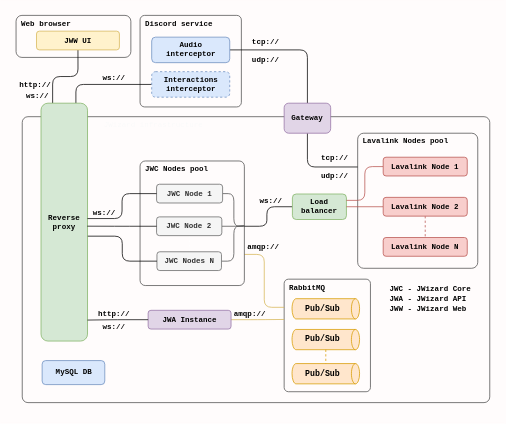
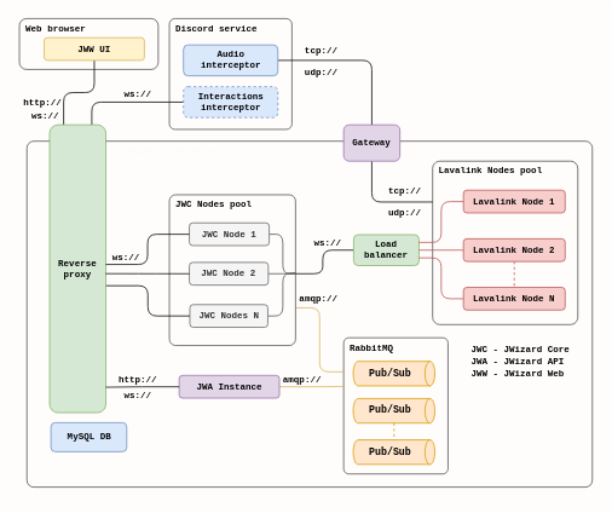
  <mxCell id="0" />
  <mxCell id="1" parent="0" />
  <mxCell id="2" value="&lt;font style=&quot;font-size: 10px;&quot;&gt;Web browser&lt;/font&gt;" style="rounded=1;whiteSpace=wrap;html=1;fillColor=none;strokeColor=#4F4F4F;arcSize=14;align=left;verticalAlign=top;fontColor=#030303;spacing=0;spacingLeft=7;spacingRight=0;spacingTop=-1;fontFamily=Courier New;fontStyle=1" vertex="1" parent="1"><mxGeometry x="20.75" y="20" width="153" height="56" as="geometry" /></mxCell>
  <mxCell id="3" value="&lt;font style=&quot;font-size: 10px;&quot;&gt;&amp;nbsp; &amp;nbsp; &amp;nbsp; &amp;nbsp; &amp;nbsp; &amp;nbsp; &amp;nbsp; &amp;nbsp; &amp;nbsp;JWizard infrastructure&lt;/font&gt;" style="rounded=1;whiteSpace=wrap;html=1;fillColor=none;strokeColor=#4F4F4F;arcSize=2;align=left;verticalAlign=top;fontColor=#FAFAFA;spacing=0;spacingLeft=7;spacingRight=0;spacingTop=-1;fontFamily=Courier New;" vertex="1" parent="1"><mxGeometry x="29" y="155" width="623" height="381" as="geometry" /></mxCell>
  <mxCell id="4" value="&lt;font color=&quot;#000000&quot; style=&quot;font-size: 10px;&quot;&gt;&lt;b&gt;RabbitMQ&lt;/b&gt;&lt;/font&gt;" style="rounded=1;whiteSpace=wrap;html=1;fillColor=none;strokeColor=#4F4F4F;arcSize=5;align=left;verticalAlign=top;fontColor=#FAFAFA;spacing=0;spacingLeft=7;spacingRight=0;spacingTop=-1;fontFamily=Courier New;" vertex="1" parent="1"><mxGeometry x="378" y="371.5" width="115" height="150" as="geometry" /></mxCell>
  <mxCell id="5" style="edgeStyle=orthogonalEdgeStyle;shape=connector;rounded=1;orthogonalLoop=1;jettySize=auto;html=1;exitX=1;exitY=0.75;exitDx=0;exitDy=0;entryX=0;entryY=0.25;entryDx=0;entryDy=0;strokeColor=#d6b656;align=center;verticalAlign=middle;fontFamily=Helvetica;fontSize=11;fontColor=default;labelBackgroundColor=default;endArrow=none;endFill=0;fillColor=#fff2cc;" edge="1" parent="1" source="6" target="4"><mxGeometry relative="1" as="geometry" /></mxCell>
  <mxCell id="6" value="&lt;font style=&quot;font-size: 10px;&quot;&gt;JWC Nodes pool&lt;/font&gt;" style="rounded=1;whiteSpace=wrap;html=1;fillColor=none;strokeColor=#4F4F4F;arcSize=5;align=left;verticalAlign=top;fontColor=#050505;spacing=0;spacingLeft=7;spacingRight=0;spacingTop=-1;fontFamily=Courier New;fontStyle=1" vertex="1" parent="1"><mxGeometry x="186" y="214" width="139" height="166" as="geometry" /></mxCell>
  <mxCell id="7" value="&lt;font style=&quot;font-size: 10px;&quot;&gt;Discord service&lt;/font&gt;" style="rounded=1;whiteSpace=wrap;html=1;fillColor=none;strokeColor=#4F4F4F;arcSize=5;align=left;verticalAlign=top;fontColor=#050505;spacing=0;spacingLeft=7;spacingRight=0;spacingTop=-1;fontFamily=Courier New;fontStyle=1" vertex="1" parent="1"><mxGeometry x="186" y="20" width="135" height="122" as="geometry" /></mxCell>
  <mxCell id="8" style="edgeStyle=orthogonalEdgeStyle;shape=connector;rounded=1;orthogonalLoop=1;jettySize=auto;html=1;exitX=0.5;exitY=0;exitDx=0;exitDy=0;entryX=1;entryY=0.5;entryDx=0;entryDy=0;strokeColor=#000000;align=center;verticalAlign=middle;fontFamily=Helvetica;fontSize=11;fontColor=default;labelBackgroundColor=default;endArrow=none;endFill=0;" edge="1" parent="1" source="48" target="31"><mxGeometry relative="1" as="geometry" /></mxCell>
  <mxCell id="9" value="tcp://&lt;div style=&quot;font-size: 10px;&quot;&gt;&lt;br style=&quot;font-size: 10px;&quot;&gt;&lt;div style=&quot;font-size: 10px;&quot;&gt;udp://&lt;br style=&quot;font-size: 10px;&quot;&gt;&lt;/div&gt;&lt;/div&gt;" style="edgeLabel;html=1;align=center;verticalAlign=middle;resizable=0;points=[];rounded=1;fontFamily=Courier New;fontSize=10;fontColor=#000000;labelBackgroundColor=none;fontStyle=1" vertex="1" connectable="0" parent="8"><mxGeometry x="0.624" y="-2" relative="1" as="geometry"><mxPoint x="14" y="2" as="offset" /></mxGeometry></mxCell>
  <mxCell id="10" value="&lt;font style=&quot;font-size: 10px;&quot;&gt;Lavalink Nodes pool&lt;/font&gt;" style="rounded=1;whiteSpace=wrap;html=1;fillColor=none;strokeColor=#4F4F4F;arcSize=5;align=left;verticalAlign=top;fontColor=#030303;spacing=0;spacingLeft=7;spacingRight=0;spacingTop=-1;fontFamily=Courier New;fontStyle=1" vertex="1" parent="1"><mxGeometry x="476" y="177" width="160" height="180" as="geometry" /></mxCell>
  <mxCell id="11" style="edgeStyle=orthogonalEdgeStyle;shape=connector;rounded=1;orthogonalLoop=1;jettySize=auto;html=1;exitX=1;exitY=0.5;exitDx=0;exitDy=0;strokeColor=#4F4F4F;align=center;verticalAlign=middle;fontFamily=Helvetica;fontSize=11;fontColor=default;labelBackgroundColor=default;endArrow=none;endFill=0;" edge="1" parent="1" source="12"><mxGeometry relative="1" as="geometry"><mxPoint x="325" y="301" as="targetPoint" /><Array as="points"><mxPoint x="311" y="258" /><mxPoint x="311" y="301" /><mxPoint x="325" y="301" /></Array></mxGeometry></mxCell>
  <mxCell id="12" value="JWC Node 1" style="rounded=1;whiteSpace=wrap;html=1;fillColor=#f5f5f5;fillStyle=auto;fontFamily=Courier New;fontStyle=1;horizontal=1;fontColor=#333333;strokeColor=#666666;fontSize=10;" vertex="1" parent="1"><mxGeometry x="208" y="245" width="88" height="25" as="geometry" /></mxCell>
  <mxCell id="13" style="edgeStyle=orthogonalEdgeStyle;shape=connector;rounded=1;orthogonalLoop=1;jettySize=auto;html=1;exitX=0.5;exitY=1;exitDx=0;exitDy=0;entryX=0.5;entryY=0;entryDx=0;entryDy=0;strokeColor=#FFFFFF;align=center;verticalAlign=middle;fontFamily=Helvetica;fontSize=11;fontColor=default;labelBackgroundColor=default;endArrow=none;endFill=0;dashed=1;strokeWidth=1;" edge="1" parent="1" source="15" target="17"><mxGeometry relative="1" as="geometry" /></mxCell>
  <mxCell id="14" style="edgeStyle=orthogonalEdgeStyle;shape=connector;rounded=1;orthogonalLoop=1;jettySize=auto;html=1;exitX=1;exitY=0.5;exitDx=0;exitDy=0;strokeColor=#4F4F4F;align=center;verticalAlign=middle;fontFamily=Helvetica;fontSize=11;fontColor=default;labelBackgroundColor=default;endArrow=none;endFill=0;" edge="1" parent="1" source="15"><mxGeometry relative="1" as="geometry"><mxPoint x="324" y="301" as="targetPoint" /></mxGeometry></mxCell>
  <mxCell id="15" value="JWC Node 2" style="rounded=1;whiteSpace=wrap;html=1;fillColor=#f5f5f5;fillStyle=auto;fontFamily=Courier New;fontStyle=1;horizontal=1;fontColor=#333333;strokeColor=#666666;fontSize=10;" vertex="1" parent="1"><mxGeometry x="208" y="288.5" width="87" height="25" as="geometry" /></mxCell>
  <mxCell id="16" style="edgeStyle=orthogonalEdgeStyle;shape=connector;rounded=1;orthogonalLoop=1;jettySize=auto;html=1;exitX=1;exitY=0.5;exitDx=0;exitDy=0;strokeColor=#4F4F4F;align=center;verticalAlign=middle;fontFamily=Helvetica;fontSize=11;fontColor=default;labelBackgroundColor=default;endArrow=none;endFill=0;entryX=0.999;entryY=0.518;entryDx=0;entryDy=0;entryPerimeter=0;" edge="1" parent="1" source="17" target="6"><mxGeometry relative="1" as="geometry"><mxPoint x="323" y="300" as="targetPoint" /><Array as="points"><mxPoint x="311" y="347" /><mxPoint x="311" y="301" /><mxPoint x="325" y="301" /></Array></mxGeometry></mxCell>
  <mxCell id="17" value="JWC Nodes N" style="rounded=1;whiteSpace=wrap;html=1;fillColor=#f5f5f5;fillStyle=auto;fontFamily=Courier New;fontStyle=1;horizontal=1;fontColor=#333333;strokeColor=#666666;fontSize=10;" vertex="1" parent="1"><mxGeometry x="208.5" y="335" width="86" height="25" as="geometry" /></mxCell>
  <mxCell id="18" style="edgeStyle=orthogonalEdgeStyle;shape=connector;rounded=1;orthogonalLoop=1;jettySize=auto;html=1;exitX=0.75;exitY=0;exitDx=0;exitDy=0;entryX=0;entryY=0.5;entryDx=0;entryDy=0;strokeColor=#000000;align=center;verticalAlign=middle;fontFamily=Helvetica;fontSize=11;fontColor=default;labelBackgroundColor=default;endArrow=none;endFill=0;" edge="1" parent="1" source="20" target="32"><mxGeometry relative="1" as="geometry" /></mxCell>
  <mxCell id="19" style="edgeStyle=orthogonalEdgeStyle;shape=connector;rounded=1;orthogonalLoop=1;jettySize=auto;html=1;exitX=0.25;exitY=0;exitDx=0;exitDy=0;entryX=0.5;entryY=1;entryDx=0;entryDy=0;strokeColor=#000000;align=center;verticalAlign=middle;fontFamily=Helvetica;fontSize=11;fontColor=default;labelBackgroundColor=default;endArrow=none;endFill=0;" edge="1" parent="1" source="20" target="50"><mxGeometry relative="1" as="geometry" /></mxCell>
  <mxCell id="20" value="&lt;div style=&quot;font-size: 10px;&quot;&gt;&lt;font style=&quot;font-size: 10px;&quot;&gt;&lt;span style=&quot;font-size: 10px;&quot;&gt;Reverse&lt;br style=&quot;font-size: 10px;&quot;&gt;&lt;/span&gt;&lt;/font&gt;&lt;font style=&quot;font-size: 10px;&quot;&gt;&lt;span style=&quot;font-size: 10px;&quot;&gt;proxy&lt;/span&gt;&lt;/font&gt;&lt;/div&gt;" style="rounded=1;whiteSpace=wrap;html=1;fontFamily=Courier New;fontStyle=1;fillColor=#d5e8d4;strokeColor=#82b366;textShadow=0;labelBorderColor=none;labelBackgroundColor=none;fontSize=10;" vertex="1" parent="1"><mxGeometry x="54" y="137" width="62" height="317" as="geometry" /></mxCell>
  <mxCell id="21" style="edgeStyle=orthogonalEdgeStyle;rounded=1;orthogonalLoop=1;jettySize=auto;html=1;exitX=0;exitY=0.5;exitDx=0;exitDy=0;fontColor=#F5F5F5;endArrow=none;endFill=0;startArrow=none;startFill=0;strokeColor=#000000;" edge="1" parent="1" source="23"><mxGeometry relative="1" as="geometry"><mxPoint x="325" y="301" as="targetPoint" /><Array as="points"><mxPoint x="355" y="275" /><mxPoint x="355" y="301" /><mxPoint x="325" y="301" /></Array></mxGeometry></mxCell>
  <mxCell id="22" value="ws://" style="edgeLabel;html=1;align=center;verticalAlign=middle;resizable=0;points=[];rounded=1;fontColor=#000000;labelBackgroundColor=none;fontFamily=Courier New;fontStyle=1;fontSize=10;" vertex="1" connectable="0" parent="21"><mxGeometry x="-0.537" y="-1" relative="1" as="geometry"><mxPoint x="-9" y="-7" as="offset" /></mxGeometry></mxCell>
  <mxCell id="23" value="Load&lt;div style=&quot;font-size: 10px;&quot;&gt;balancer&lt;/div&gt;" style="rounded=1;whiteSpace=wrap;html=1;fontFamily=Courier New;fontStyle=1;fillColor=#d5e8d4;strokeColor=#82b366;textShadow=0;labelBorderColor=none;labelBackgroundColor=none;fontSize=10;" vertex="1" parent="1"><mxGeometry x="389" y="258" width="72" height="34" as="geometry" /></mxCell>
  <mxCell id="24" style="edgeStyle=orthogonalEdgeStyle;shape=connector;rounded=1;orthogonalLoop=1;jettySize=auto;html=1;exitX=0;exitY=0.5;exitDx=0;exitDy=0;entryX=1;entryY=0.25;entryDx=0;entryDy=0;strokeColor=#b85450;align=center;verticalAlign=middle;fontFamily=Helvetica;fontSize=11;fontColor=default;labelBackgroundColor=default;endArrow=none;endFill=0;fillColor=#f8cecc;" edge="1" parent="1" source="25" target="23"><mxGeometry relative="1" as="geometry" /></mxCell>
  <mxCell id="25" value="Lavalink Node 1" style="rounded=1;whiteSpace=wrap;html=1;fillColor=#f8cecc;fillStyle=auto;fontFamily=Courier New;fontStyle=1;horizontal=1;strokeColor=#b85450;fontSize=10;" vertex="1" parent="1"><mxGeometry x="510" y="209" width="112" height="25" as="geometry" /></mxCell>
  <mxCell id="26" style="edgeStyle=orthogonalEdgeStyle;rounded=1;orthogonalLoop=1;jettySize=auto;html=1;exitX=0;exitY=0.5;exitDx=0;exitDy=0;entryX=1;entryY=0.5;entryDx=0;entryDy=0;strokeColor=#b85450;endArrow=none;endFill=0;fillColor=#f8cecc;" edge="1" parent="1" source="28" target="23"><mxGeometry relative="1" as="geometry" /></mxCell>
  <mxCell id="27" style="edgeStyle=orthogonalEdgeStyle;shape=connector;rounded=1;orthogonalLoop=1;jettySize=auto;html=1;exitX=0.5;exitY=1;exitDx=0;exitDy=0;entryX=0.5;entryY=0;entryDx=0;entryDy=0;strokeColor=#b85450;align=center;verticalAlign=middle;fontFamily=Helvetica;fontSize=11;fontColor=default;labelBackgroundColor=default;endArrow=none;endFill=0;dashed=1;fillColor=#f8cecc;" edge="1" parent="1" source="28" target="30"><mxGeometry relative="1" as="geometry" /></mxCell>
  <mxCell id="28" value="Lavalink Node 2" style="rounded=1;whiteSpace=wrap;html=1;fillColor=#f8cecc;fillStyle=auto;fontFamily=Courier New;fontStyle=1;horizontal=1;strokeColor=#b85450;fontSize=10;" vertex="1" parent="1"><mxGeometry x="510" y="262.5" width="112" height="25" as="geometry" /></mxCell>
+ <mxCell id="29" style="edgeStyle=orthogonalEdgeStyle;rounded=1;orthogonalLoop=1;jettySize=auto;html=1;exitX=0;exitY=0.5;exitDx=0;exitDy=0;entryX=1;entryY=0.75;entryDx=0;entryDy=0;strokeColor=#b85450;endArrow=none;endFill=0;fillColor=#f8cecc;" edge="1" parent="1" source="30" target="23"><mxGeometry relative="1" as="geometry" /></mxCell>
  <mxCell id="30" value="Lavalink Node N" style="rounded=1;whiteSpace=wrap;html=1;fillColor=#f8cecc;fillStyle=auto;fontFamily=Courier New;fontStyle=1;horizontal=1;strokeColor=#b85450;fontSize=10;" vertex="1" parent="1"><mxGeometry x="510" y="316" width="112" height="25" as="geometry" /></mxCell>
  <mxCell id="31" value="Audio interceptor" style="rounded=1;whiteSpace=wrap;html=1;fontFamily=Courier New;fontStyle=1;fillColor=#dae8fc;strokeColor=#6c8ebf;textShadow=0;labelBorderColor=none;labelBackgroundColor=none;fontSize=10;" vertex="1" parent="1"><mxGeometry x="201.5" y="49" width="104" height="34" as="geometry" /></mxCell>
  <mxCell id="32" value="Interactions interceptor" style="rounded=1;whiteSpace=wrap;html=1;fontFamily=Courier New;fontStyle=1;fillColor=#dae8fc;strokeColor=#6c8ebf;textShadow=0;labelBorderColor=none;labelBackgroundColor=none;fontSize=10;dashed=1;" vertex="1" parent="1"><mxGeometry x="201.5" y="95" width="104" height="34" as="geometry" /></mxCell>
  <mxCell id="33" value="ws://" style="edgeLabel;html=1;align=center;verticalAlign=middle;resizable=0;points=[];rounded=1;fontColor=#000000;labelBackgroundColor=none;fontFamily=Courier New;fontStyle=1;fontSize=10;" vertex="1" connectable="0" parent="1"><mxGeometry x="150.001" y="103" as="geometry" /></mxCell>
  <mxCell id="34" style="edgeStyle=orthogonalEdgeStyle;shape=connector;rounded=1;orthogonalLoop=1;jettySize=auto;html=1;exitX=1;exitY=0.5;exitDx=0;exitDy=0;entryX=-0.001;entryY=0.358;entryDx=0;entryDy=0;strokeColor=#d6b656;align=center;verticalAlign=middle;fontFamily=Helvetica;fontSize=11;fontColor=default;labelBackgroundColor=default;endArrow=none;endFill=0;entryPerimeter=0;fillColor=#fff2cc;" edge="1" parent="1" source="35" target="4"><mxGeometry relative="1" as="geometry" /></mxCell>
  <mxCell id="35" value="JWA Instance" style="rounded=1;whiteSpace=wrap;html=1;fillColor=#e1d5e7;fillStyle=auto;fontFamily=Courier New;fontStyle=1;horizontal=1;strokeColor=#9673a6;fontSize=10;" vertex="1" parent="1"><mxGeometry x="196.75" y="413" width="110.5" height="25" as="geometry" /></mxCell>
  <mxCell id="36" value="amqp://" style="edgeLabel;html=1;align=center;verticalAlign=middle;resizable=0;points=[];rounded=1;fontColor=#000000;labelBackgroundColor=none;fontFamily=Courier New;fontStyle=1;fontSize=10;" vertex="1" connectable="0" parent="1"><mxGeometry x="349.999" y="328.5" as="geometry" /></mxCell>
  <mxCell id="37" value="amqp://" style="edgeLabel;html=1;align=center;verticalAlign=middle;resizable=0;points=[];rounded=1;fontColor=#000000;labelBackgroundColor=none;fontFamily=Courier New;fontStyle=1;fontSize=10;" vertex="1" connectable="0" parent="1"><mxGeometry x="331.999" y="417" as="geometry" /></mxCell>
  <mxCell id="38" value="ws://" style="edgeLabel;html=1;align=center;verticalAlign=middle;resizable=0;points=[];rounded=1;fontColor=#000000;labelBackgroundColor=none;fontFamily=Courier New;fontStyle=1;fontSize=10;" vertex="1" connectable="0" parent="1"><mxGeometry x="137.001" y="282" as="geometry" /></mxCell>
  <mxCell id="39" value="http://" style="edgeLabel;html=1;align=center;verticalAlign=middle;resizable=0;points=[];rounded=1;fontColor=#030303;labelBackgroundColor=none;fontFamily=Courier New;fontStyle=1;fontSize=10;" vertex="1" connectable="0" parent="1"><mxGeometry x="150.001" y="417" as="geometry" /></mxCell>
  <mxCell id="40" value="ws://" style="edgeLabel;html=1;align=center;verticalAlign=middle;resizable=0;points=[];rounded=1;fontColor=#080808;labelBackgroundColor=none;fontFamily=Courier New;fontStyle=1;fontSize=10;" vertex="1" connectable="0" parent="1"><mxGeometry x="150.001" y="435" as="geometry" /></mxCell>
  <mxCell id="41" value="Pub/Sub" style="shape=cylinder3;whiteSpace=wrap;html=1;boundedLbl=1;backgroundOutline=1;size=5.429;rounded=1;fontFamily=Courier New;fontSize=11;labelBackgroundColor=none;rotation=90;horizontal=0;fillColor=#ffe6cc;strokeColor=#d79b00;fontStyle=1" vertex="1" parent="1"><mxGeometry x="420" y="366" width="27" height="90" as="geometry" /></mxCell>
  <mxCell id="42" value="Pub/Sub" style="shape=cylinder3;whiteSpace=wrap;html=1;boundedLbl=1;backgroundOutline=1;size=5.429;rounded=1;fontFamily=Courier New;fontSize=11;labelBackgroundColor=none;rotation=90;horizontal=0;fillColor=#ffe6cc;strokeColor=#d79b00;fontStyle=1" vertex="1" parent="1"><mxGeometry x="420" y="407" width="27" height="90" as="geometry" /></mxCell>
  <mxCell id="43" value="Pub/Sub" style="shape=cylinder3;whiteSpace=wrap;html=1;boundedLbl=1;backgroundOutline=1;size=5.429;rounded=1;fontFamily=Courier New;fontSize=11;labelBackgroundColor=none;rotation=90;horizontal=0;fillColor=#ffe6cc;strokeColor=#d79b00;fontStyle=1" vertex="1" parent="1"><mxGeometry x="420" y="452.5" width="27" height="90" as="geometry" /></mxCell>
  <mxCell id="44" style="edgeStyle=orthogonalEdgeStyle;shape=connector;rounded=1;orthogonalLoop=1;jettySize=auto;html=1;exitX=1;exitY=0.5;exitDx=0;exitDy=0;exitPerimeter=0;entryX=0;entryY=0.5;entryDx=0;entryDy=0;entryPerimeter=0;strokeColor=#d79b00;align=center;verticalAlign=middle;fontFamily=Helvetica;fontSize=11;fontColor=default;labelBackgroundColor=default;endArrow=none;endFill=0;dashed=1;fillColor=#ffe6cc;" edge="1" parent="1" source="42" target="43"><mxGeometry relative="1" as="geometry" /></mxCell>
  <mxCell id="45" value="http://" style="edgeLabel;html=1;align=center;verticalAlign=middle;resizable=0;points=[];rounded=1;fontColor=#000000;labelBackgroundColor=none;fontFamily=Courier New;fontStyle=1;fontSize=10;" vertex="1" connectable="0" parent="1"><mxGeometry x="45.001" y="112" as="geometry" /></mxCell>
  <mxCell id="46" value="ws://" style="edgeLabel;html=1;align=center;verticalAlign=middle;resizable=0;points=[];rounded=1;fontColor=#000000;labelBackgroundColor=none;fontFamily=Courier New;fontStyle=1;fontSize=10;" vertex="1" connectable="0" parent="1"><mxGeometry x="48.001" y="126" as="geometry" /></mxCell>
  <mxCell id="47" style="edgeStyle=orthogonalEdgeStyle;shape=connector;rounded=1;orthogonalLoop=1;jettySize=auto;html=1;exitX=0.5;exitY=1;exitDx=0;exitDy=0;entryX=0;entryY=0.25;entryDx=0;entryDy=0;strokeColor=#000000;align=center;verticalAlign=middle;fontFamily=Helvetica;fontSize=11;fontColor=default;labelBackgroundColor=default;endArrow=none;endFill=0;" edge="1" parent="1" source="48" target="10"><mxGeometry relative="1" as="geometry" /></mxCell>
  <mxCell id="48" value="&lt;div style=&quot;font-size: 10px;&quot;&gt;Gateway&lt;/div&gt;" style="rounded=1;whiteSpace=wrap;html=1;fontFamily=Courier New;fontStyle=1;fillColor=#e1d5e7;strokeColor=#9673a6;textShadow=0;labelBorderColor=none;labelBackgroundColor=none;fontSize=10;" vertex="1" parent="1"><mxGeometry x="378" y="137" width="62" height="40" as="geometry" /></mxCell>
  <mxCell id="49" value="tcp://&lt;div style=&quot;font-size: 10px;&quot;&gt;&lt;br style=&quot;font-size: 10px;&quot;&gt;&lt;div style=&quot;font-size: 10px;&quot;&gt;udp://&lt;br style=&quot;font-size: 10px;&quot;&gt;&lt;/div&gt;&lt;/div&gt;" style="edgeLabel;html=1;align=center;verticalAlign=middle;resizable=0;points=[];rounded=1;fontFamily=Courier New;fontSize=10;fontColor=#000000;labelBackgroundColor=none;fontStyle=1" vertex="1" connectable="0" parent="1"><mxGeometry x="444.004" y="221.5" as="geometry" /></mxCell>
  <mxCell id="50" value="JWW UI" style="rounded=1;whiteSpace=wrap;html=1;fillColor=#fff2cc;fillStyle=auto;fontFamily=Courier New;fontStyle=1;horizontal=1;strokeColor=#d6b656;fontSize=10;" vertex="1" parent="1"><mxGeometry x="48" y="41" width="110.5" height="25" as="geometry" /></mxCell>
  <mxCell id="51" style="edgeStyle=orthogonalEdgeStyle;shape=connector;rounded=1;orthogonalLoop=1;jettySize=auto;html=1;exitX=0;exitY=0.5;exitDx=0;exitDy=0;entryX=1.005;entryY=0.559;entryDx=0;entryDy=0;entryPerimeter=0;strokeColor=#000000;align=center;verticalAlign=middle;fontFamily=Helvetica;fontSize=11;fontColor=default;labelBackgroundColor=default;endArrow=none;endFill=0;" edge="1" parent="1" source="17" target="20"><mxGeometry relative="1" as="geometry" /></mxCell>
  <mxCell id="52" style="edgeStyle=orthogonalEdgeStyle;shape=connector;rounded=1;orthogonalLoop=1;jettySize=auto;html=1;exitX=0;exitY=0.5;exitDx=0;exitDy=0;strokeColor=#080808;align=center;verticalAlign=middle;fontFamily=Helvetica;fontSize=11;fontColor=default;labelBackgroundColor=default;endArrow=none;endFill=0;" edge="1" parent="1" source="35"><mxGeometry relative="1" as="geometry"><mxPoint x="116" y="426" as="targetPoint" /><Array as="points"><mxPoint x="156" y="426" /><mxPoint x="116" y="426" /></Array></mxGeometry></mxCell>
- <mxCell id="53" value="MySQL DB" style="rounded=1;whiteSpace=wrap;html=1;fillColor=#dae8fc;fillStyle=auto;fontFamily=Courier New;fontStyle=1;horizontal=1;strokeColor=#6c8ebf;fontSize=10;" vertex="1" parent="1"><mxGeometry x="55.5" y="480" width="83.5" height="32" as="geometry" /></mxCell>
+ <mxCell id="53" value="MySQL DB" style="rounded=1;whiteSpace=wrap;html=1;fillColor=#dae8fc;fillStyle=auto;fontFamily=Courier New;fontStyle=1;horizontal=1;strokeColor=#6c8ebf;fontSize=10;" vertex="1" parent="1"><mxGeometry x="55.5" y="465" width="83.5" height="32" as="geometry" /></mxCell>
  <mxCell id="54" value="&lt;font style=&quot;font-size: 10px;&quot; face=&quot;Courier New&quot;&gt;&lt;span&gt;JWC&lt;/span&gt; - JWizard Core&lt;/font&gt;&lt;div style=&quot;font-size: 10px;&quot;&gt;&lt;font style=&quot;font-size: 10px;&quot; face=&quot;Courier New&quot;&gt;&lt;span&gt;JWA&lt;/span&gt; - JWizard API&lt;/font&gt;&lt;/div&gt;&lt;div style=&quot;font-size: 10px;&quot;&gt;&lt;font style=&quot;font-size: 10px;&quot; face=&quot;Courier New&quot;&gt;&lt;span&gt;JWW&lt;/span&gt; - JWizard Web&lt;/font&gt;&lt;/div&gt;" style="text;html=1;align=left;verticalAlign=middle;whiteSpace=wrap;rounded=0;fontFamily=Helvetica;fontSize=11;fontColor=#000000;labelBackgroundColor=none;fontStyle=1" vertex="1" parent="1"><mxGeometry x="517" y="370" width="131" height="53" as="geometry" /></mxCell>
  <mxCell id="55" style="edgeStyle=orthogonalEdgeStyle;shape=connector;rounded=1;orthogonalLoop=1;jettySize=auto;html=1;exitX=0;exitY=0.5;exitDx=0;exitDy=0;entryX=0.995;entryY=0.517;entryDx=0;entryDy=0;entryPerimeter=0;strokeColor=#0A0A0A;align=center;verticalAlign=middle;fontFamily=Helvetica;fontSize=11;fontColor=default;labelBackgroundColor=default;endArrow=none;endFill=0;" edge="1" parent="1" source="15" target="20"><mxGeometry relative="1" as="geometry" /></mxCell>
  <mxCell id="56" style="edgeStyle=orthogonalEdgeStyle;shape=connector;rounded=1;orthogonalLoop=1;jettySize=auto;html=1;exitX=0;exitY=0.5;exitDx=0;exitDy=0;entryX=0.999;entryY=0.485;entryDx=0;entryDy=0;entryPerimeter=0;strokeColor=#050505;align=center;verticalAlign=middle;fontFamily=Helvetica;fontSize=11;fontColor=default;labelBackgroundColor=default;endArrow=none;endFill=0;" edge="1" parent="1" source="12" target="20"><mxGeometry relative="1" as="geometry" /></mxCell>
